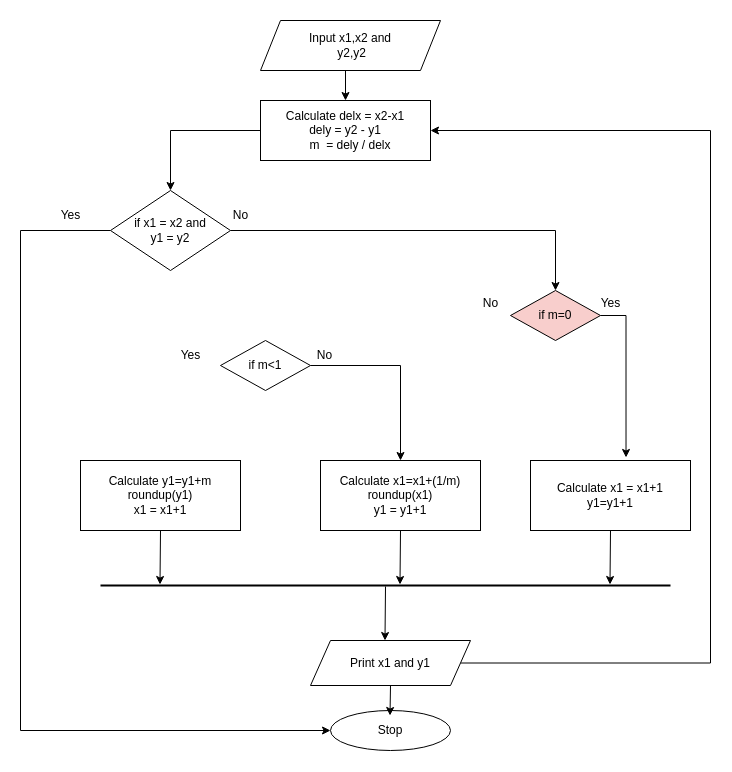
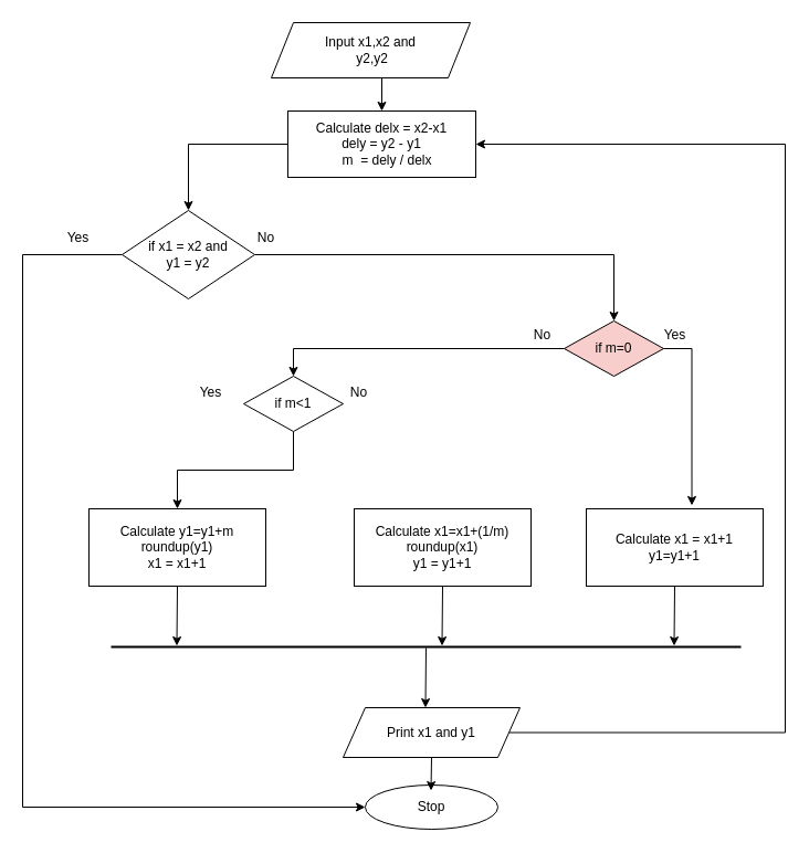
  <mxCell id="0" />
  <mxCell id="1" parent="0" />
  <mxCell id="2" style="edgeStyle=orthogonalEdgeStyle;rounded=0;orthogonalLoop=1;jettySize=auto;html=1;exitX=0.5;exitY=1;exitDx=0;exitDy=0;entryX=0.5;entryY=0;entryDx=0;entryDy=0;" parent="1" source="3" target="5" edge="1"><mxGeometry relative="1" as="geometry" /></mxCell>
- <mxCell id="3" value="Input x1,x2&amp;nbsp;and&lt;br&gt;&amp;nbsp;y2,y2" style="shape=parallelogram;perimeter=parallelogramPerimeter;whiteSpace=wrap;html=1;fixedSize=1;" parent="1" vertex="1"><mxGeometry x="260" y="20" width="180" height="50" as="geometry" /></mxCell>
+ <mxCell id="3" value="Input x1,x2&amp;nbsp;and&lt;br&gt;&amp;nbsp;y2,y2" style="shape=parallelogram;perimeter=parallelogramPerimeter;whiteSpace=wrap;html=1;fixedSize=1;" parent="1" vertex="1"><mxGeometry x="245" y="20" width="180" height="50" as="geometry" /></mxCell>
  <mxCell id="4" style="edgeStyle=orthogonalEdgeStyle;rounded=0;orthogonalLoop=1;jettySize=auto;html=1;entryX=0.5;entryY=0;entryDx=0;entryDy=0;" parent="1" source="5" target="8" edge="1"><mxGeometry relative="1" as="geometry" /></mxCell>
  <mxCell id="5" value="Calculate delx = x2-x1&lt;br&gt;dely = y2 - y1&lt;br&gt;&amp;nbsp; &amp;nbsp;m&amp;nbsp; = dely / delx" style="rounded=0;whiteSpace=wrap;html=1;" parent="1" vertex="1"><mxGeometry x="260" y="100" width="170" height="60" as="geometry" /></mxCell>
  <mxCell id="6" style="edgeStyle=orthogonalEdgeStyle;rounded=0;orthogonalLoop=1;jettySize=auto;html=1;entryX=0.5;entryY=0;entryDx=0;entryDy=0;" parent="1" source="8" target="11" edge="1"><mxGeometry relative="1" as="geometry" /></mxCell>
  <mxCell id="7" style="edgeStyle=orthogonalEdgeStyle;rounded=0;orthogonalLoop=1;jettySize=auto;html=1;entryX=0;entryY=0.5;entryDx=0;entryDy=0;" parent="1" source="8" target="20" edge="1"><mxGeometry relative="1" as="geometry"><Array as="points"><mxPoint x="20" y="230" /><mxPoint x="20" y="730" /></Array></mxGeometry></mxCell>
  <mxCell id="8" value="if x1 = x2 and&lt;br&gt;y1 = y2" style="rhombus;whiteSpace=wrap;html=1;" parent="1" vertex="1"><mxGeometry x="110" y="190" width="120" height="80" as="geometry" /></mxCell>
+ <mxCell id="9" style="edgeStyle=orthogonalEdgeStyle;rounded=0;orthogonalLoop=1;jettySize=auto;html=1;entryX=0.5;entryY=0;entryDx=0;entryDy=0;" parent="1" source="11" target="13" edge="1"><mxGeometry relative="1" as="geometry" /></mxCell>
  <mxCell id="10" style="edgeStyle=orthogonalEdgeStyle;rounded=0;orthogonalLoop=1;jettySize=auto;html=1;entryX=0.597;entryY=-0.043;entryDx=0;entryDy=0;entryPerimeter=0;" parent="1" source="11" target="16" edge="1"><mxGeometry relative="1" as="geometry"><Array as="points"><mxPoint x="626" y="315" /></Array></mxGeometry></mxCell>
  <mxCell id="11" value="if m=0" style="rhombus;whiteSpace=wrap;html=1;fillColor=#f8cecc;" parent="1" vertex="1"><mxGeometry x="510" y="290" width="90" height="50" as="geometry" /></mxCell>
- <mxCell id="12" style="edgeStyle=orthogonalEdgeStyle;rounded=0;orthogonalLoop=1;jettySize=auto;html=1;entryX=0.5;entryY=0;entryDx=0;entryDy=0;" parent="1" source="13" target="15" edge="1"><mxGeometry relative="1" as="geometry" /></mxCell>
+ <mxCell id="12" style="edgeStyle=orthogonalEdgeStyle;rounded=0;orthogonalLoop=1;jettySize=auto;html=1;" parent="1" source="13" target="14" edge="1"><mxGeometry relative="1" as="geometry" /></mxCell>
  <mxCell id="13" value="if m&amp;lt;1" style="rhombus;whiteSpace=wrap;html=1;" parent="1" vertex="1"><mxGeometry x="220" y="340" width="90" height="50" as="geometry" /></mxCell>
  <mxCell id="14" value="Calculate y1=y1+m&lt;br&gt;roundup(y1)&lt;br&gt;x1 = x1+1" style="rounded=0;whiteSpace=wrap;html=1;" parent="1" vertex="1"><mxGeometry x="80" y="460" width="160" height="70" as="geometry" /></mxCell>
  <mxCell id="15" value="Calculate x1=x1+(1/m)&lt;br style=&quot;border-color: var(--border-color);&quot;&gt;roundup(x1)&lt;br style=&quot;border-color: var(--border-color);&quot;&gt;y1 = y1+1" style="rounded=0;whiteSpace=wrap;html=1;" parent="1" vertex="1"><mxGeometry x="320" y="460" width="160" height="70" as="geometry" /></mxCell>
  <mxCell id="16" value="Calculate x1 = x1+1&lt;br&gt;y1=y1+1" style="rounded=0;whiteSpace=wrap;html=1;" parent="1" vertex="1"><mxGeometry x="530" y="460" width="160" height="70" as="geometry" /></mxCell>
  <mxCell id="17" value="" style="line;strokeWidth=2;html=1;" parent="1" vertex="1"><mxGeometry x="100" y="580" width="570" height="10" as="geometry" /></mxCell>
  <mxCell id="18" style="edgeStyle=orthogonalEdgeStyle;rounded=0;orthogonalLoop=1;jettySize=auto;html=1;entryX=1;entryY=0.5;entryDx=0;entryDy=0;" parent="1" source="19" target="5" edge="1"><mxGeometry relative="1" as="geometry"><Array as="points"><mxPoint x="710" y="663" /><mxPoint x="710" y="130" /></Array></mxGeometry></mxCell>
  <mxCell id="19" value="Print x1 and y1" style="shape=parallelogram;perimeter=parallelogramPerimeter;whiteSpace=wrap;html=1;fixedSize=1;" parent="1" vertex="1"><mxGeometry x="310" y="640" width="160" height="45" as="geometry" /></mxCell>
  <mxCell id="20" value="Stop" style="ellipse;whiteSpace=wrap;html=1;" parent="1" vertex="1"><mxGeometry x="330" y="710" width="120" height="40" as="geometry" /></mxCell>
  <mxCell id="21" value="" style="endArrow=classic;html=1;rounded=0;entryX=0.119;entryY=0.74;entryDx=0;entryDy=0;entryPerimeter=0;" parent="1" edge="1"><mxGeometry width="50" height="50" relative="1" as="geometry"><mxPoint x="400" y="530" as="sourcePoint" /><mxPoint x="399.5" y="584" as="targetPoint" /></mxGeometry></mxCell>
  <mxCell id="22" value="" style="endArrow=classic;html=1;rounded=0;entryX=0.119;entryY=0.74;entryDx=0;entryDy=0;entryPerimeter=0;" parent="1" edge="1"><mxGeometry width="50" height="50" relative="1" as="geometry"><mxPoint x="160" y="530" as="sourcePoint" /><mxPoint x="159.5" y="584" as="targetPoint" /></mxGeometry></mxCell>
  <mxCell id="23" value="" style="endArrow=classic;html=1;rounded=0;entryX=0.119;entryY=0.74;entryDx=0;entryDy=0;entryPerimeter=0;" parent="1" edge="1"><mxGeometry width="50" height="50" relative="1" as="geometry"><mxPoint x="610" y="530" as="sourcePoint" /><mxPoint x="609.5" y="584" as="targetPoint" /></mxGeometry></mxCell>
  <mxCell id="24" value="" style="endArrow=classic;html=1;rounded=0;entryX=0.119;entryY=0.74;entryDx=0;entryDy=0;entryPerimeter=0;" parent="1" edge="1"><mxGeometry width="50" height="50" relative="1" as="geometry"><mxPoint x="385" y="586" as="sourcePoint" /><mxPoint x="384.5" y="640" as="targetPoint" /></mxGeometry></mxCell>
  <mxCell id="25" value="" style="endArrow=classic;html=1;rounded=0;entryX=0.119;entryY=0.74;entryDx=0;entryDy=0;entryPerimeter=0;" parent="1" edge="1"><mxGeometry width="50" height="50" relative="1" as="geometry"><mxPoint x="390" y="685" as="sourcePoint" /><mxPoint x="389.5" y="715" as="targetPoint" /></mxGeometry></mxCell>
  <mxCell id="26" value="Yes" style="text;html=1;align=center;verticalAlign=middle;resizable=0;points=[];autosize=1;strokeColor=none;fillColor=none;" parent="1" vertex="1"><mxGeometry x="50" y="200" width="40" height="30" as="geometry" /></mxCell>
  <mxCell id="27" value="No" style="text;html=1;align=center;verticalAlign=middle;resizable=0;points=[];autosize=1;strokeColor=none;fillColor=none;" parent="1" vertex="1"><mxGeometry x="220" y="200" width="40" height="30" as="geometry" /></mxCell>
  <mxCell id="28" value="Yes" style="text;html=1;align=center;verticalAlign=middle;resizable=0;points=[];autosize=1;strokeColor=none;fillColor=none;" parent="1" vertex="1"><mxGeometry x="170" y="340" width="40" height="30" as="geometry" /></mxCell>
  <mxCell id="29" value="No" style="text;html=1;align=center;verticalAlign=middle;resizable=0;points=[];autosize=1;strokeColor=none;fillColor=none;" parent="1" vertex="1"><mxGeometry x="304" y="340" width="40" height="30" as="geometry" /></mxCell>
  <mxCell id="30" value="No" style="text;html=1;align=center;verticalAlign=middle;resizable=0;points=[];autosize=1;strokeColor=none;fillColor=none;" parent="1" vertex="1"><mxGeometry x="470" y="288" width="40" height="30" as="geometry" /></mxCell>
  <mxCell id="31" value="Yes" style="text;html=1;align=center;verticalAlign=middle;resizable=0;points=[];autosize=1;strokeColor=none;fillColor=none;" parent="1" vertex="1"><mxGeometry x="590" y="288" width="40" height="30" as="geometry" /></mxCell>
